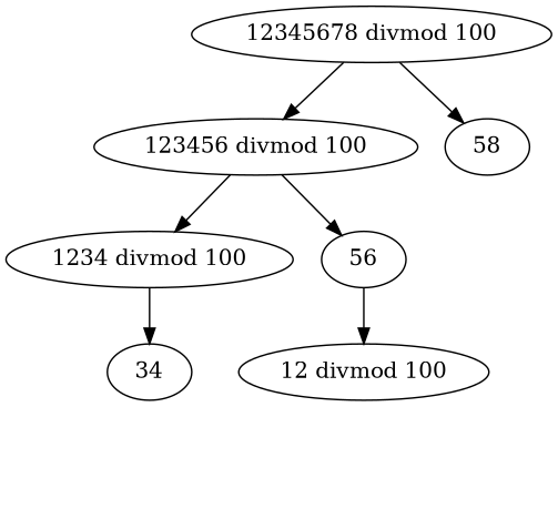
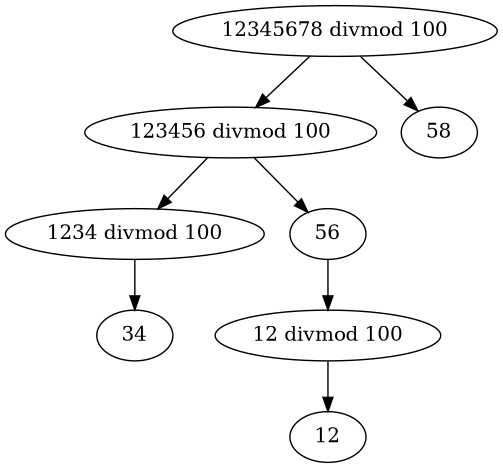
  strict digraph {
    "12345678 divmod 100"
    "123456 divmod 100"
    n3 [label=58]
    "1234 divmod 100"
    56
    34
    "12 divmod 100"
+   12
    "12345678 divmod 100" -> "123456 divmod 100"
    "12345678 divmod 100" -> n3
    "123456 divmod 100" -> "1234 divmod 100"
    "123456 divmod 100" -> 56
    "1234 divmod 100" -> 34
    56 -> "12 divmod 100"
+   "12 divmod 100" -> 12
  }
